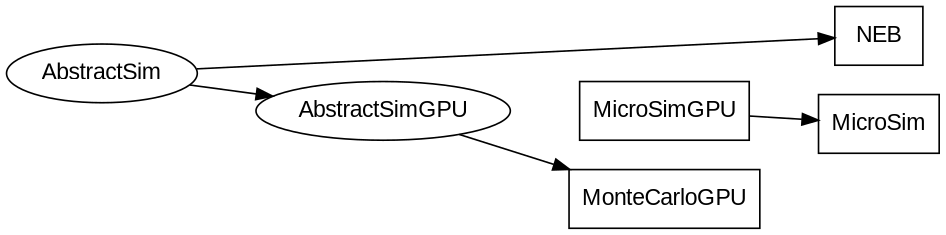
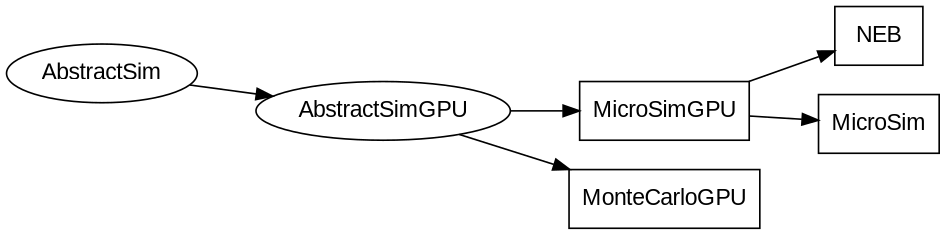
  digraph {
    fontname="Liberation Sans"
    rankdir=LR
    node [fontname="Liberation Sans" shape=box]
    edge [fontname="Liberation Sans"]
    AbstractSim [shape=""]
    NEB
    AbstractSimGPU [shape=""]
    MicroSimGPU
    MonteCarloGPU
    MicroSim
-   AbstractSim -> NEB
+   MicroSimGPU -> NEB
    AbstractSim -> AbstractSimGPU
+   AbstractSimGPU -> MicroSimGPU
    AbstractSimGPU -> MonteCarloGPU
    MicroSimGPU -> MicroSim
  }
